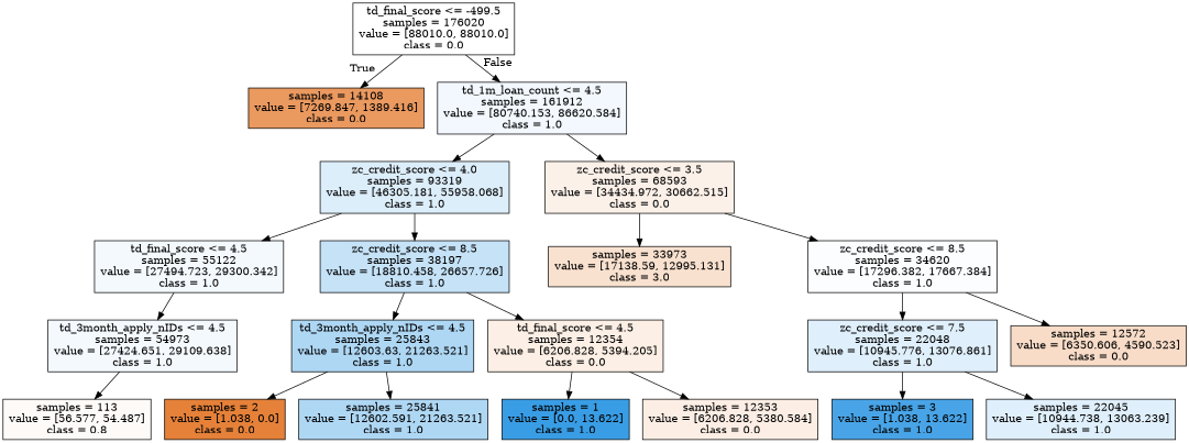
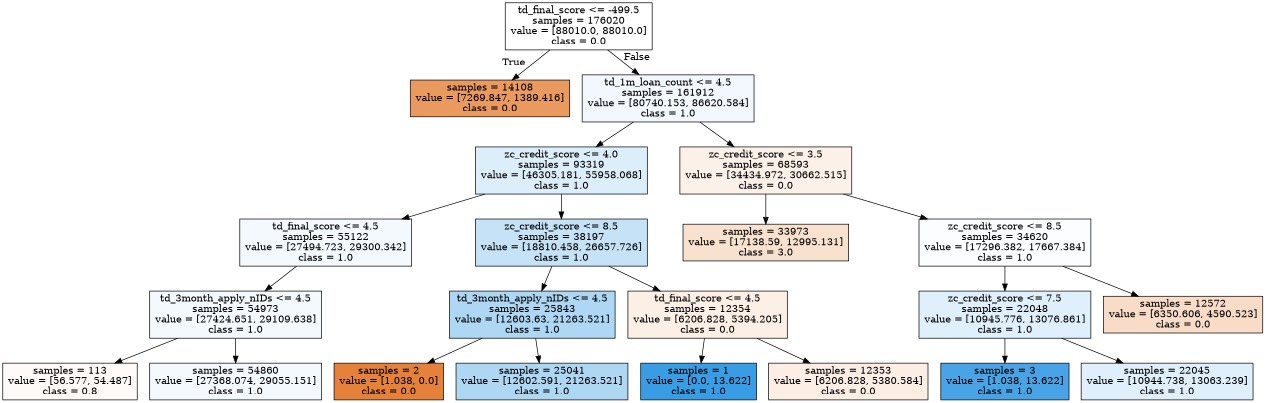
  digraph {
    node [color=black fillcolor="#f4f9fd" shape=box style=filled]
    n1 [fillcolor="#ffffff" label="td_final_score <= -499.5\nsamples = 176020\nvalue = [88010.0, 88010.0]\nclass = 0.0"]
    n2 [fillcolor="#ea995f" label="samples = 14108\nvalue = [7269.847, 1389.416]\nclass = 0.0"]
    n3 [fillcolor="#f2f8fd" label="td_1m_loan_count <= 4.5\nsamples = 161912\nvalue = [80740.153, 86620.584]\nclass = 1.0"]
    n4 [fillcolor="#ddeefb" label="zc_credit_score <= 4.0\nsamples = 93319\nvalue = [46305.181, 55958.068]\nclass = 1.0"]
    n5 [fillcolor="#fcf1e9" label="zc_credit_score <= 3.5\nsamples = 68593\nvalue = [34434.972, 30662.515]\nclass = 0.0"]
    n6 [fillcolor="#f3f9fd" label="td_final_score <= 4.5\nsamples = 55122\nvalue = [27494.723, 29300.342]\nclass = 1.0"]
    n7 [fillcolor="#c5e2f7" label="zc_credit_score <= 8.5\nsamples = 38197\nvalue = [18810.458, 26657.726]\nclass = 1.0"]
    n8 [fillcolor="#f9e1cf" label="samples = 33973\nvalue = [17138.59, 12995.131]\nclass = 3.0"]
    n9 [fillcolor="#fbfdfe" label="zc_credit_score <= 8.5\nsamples = 34620\nvalue = [17296.382, 17667.384]\nclass = 1.0"]
    n10 [label="td_3month_apply_nIDs <= 4.5\nsamples = 54973\nvalue = [27424.651, 29109.638]\nclass = 1.0"]
    n11 [fillcolor="#aed7f4" label="td_3month_apply_nIDs <= 4.5\nsamples = 25843\nvalue = [12603.63, 21263.521]\nclass = 1.0"]
    n12 [fillcolor="#fcefe5" label="td_final_score <= 4.5\nsamples = 12354\nvalue = [6206.828, 5394.205]\nclass = 0.0"]
    n13 [fillcolor="#fefaf8" label="samples = 113\nvalue = [56.577, 54.487]\nclass = 0.8"]
+   n14 [label="samples = 54860\nvalue = [27368.074, 29055.151]\nclass = 1.0"]
    n15 [fillcolor="#e58139" label="samples = 2\nvalue = [1.038, 0.0]\nclass = 0.0"]
-   n16 [fillcolor="#aed7f4" label="samples = 25841\nvalue = [12602.591, 21263.521]\nclass = 1.0"]
+   n16 [fillcolor="#aed7f4" label="samples = 25041\nvalue = [12602.591, 21263.521]\nclass = 1.0"]
    n17 [fillcolor="#399de5" label="samples = 1\nvalue = [0.0, 13.622]\nclass = 1.0"]
    n18 [fillcolor="#fceee5" label="samples = 12353\nvalue = [6206.828, 5380.584]\nclass = 0.0"]
    n19 [fillcolor="#dfeffb" label="zc_credit_score <= 7.5\nsamples = 22048\nvalue = [10945.776, 13076.861]\nclass = 1.0"]
    n20 [fillcolor="#f8dcc8" label="samples = 12572\nvalue = [6350.606, 4590.523]\nclass = 0.0"]
    n21 [fillcolor="#48a4e7" label="samples = 3\nvalue = [1.038, 13.622]\nclass = 1.0"]
    n22 [fillcolor="#dfeffb" label="samples = 22045\nvalue = [10944.738, 13063.239]\nclass = 1.0"]
    n1 -> n2 [headlabel=True labelangle=45 labeldistance=2.5]
    n1 -> n3 [headlabel=False labelangle=-45 labeldistance=2.5]
    n3 -> n4
    n3 -> n5
    n4 -> n6
    n4 -> n7
    n5 -> n8
    n5 -> n9
    n6 -> n10
    n7 -> n11
    n7 -> n12
    n9 -> n19
    n9 -> n20
    n10 -> n13
+   n10 -> n14
    n11 -> n15
    n11 -> n16
    n12 -> n17
    n12 -> n18
    n19 -> n21
    n19 -> n22
  }
